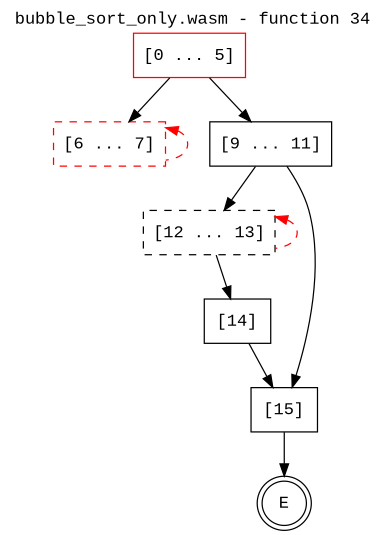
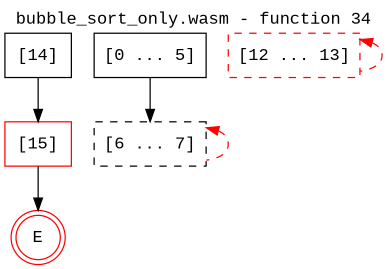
  digraph {
    fontname="Liberation Mono"
    label="bubble_sort_only.wasm - function 34"
    labelfontcolor=black
    labelfontname=Helvetica
    labelfontsize=16
    labelloc=t
    node [fontname="Liberation Mono" shape=box color=black style=solid]
    edge [fontname="Liberation Mono"]
-   E [shape=doublecircle color="" style=""]
-   n2 [color=red label="[0 ... 5]"]
-   n3 [color=red label="[6 ... 7]" style=dashed]
-   n4 [label="[9 ... 11]"]
-   n5 [label="[12 ... 13]" style=dashed]
-   n6 [label="[15]"]
+   E [shape=doublecircle color=red style=""]
+   n2 [label="[0 ... 5]"]
+   n3 [label="[6 ... 7]" style=dashed]
+   n5 [color=red label="[12 ... 13]" style=dashed]
+   n6 [color=red label="[15]"]
    n7 [label="[14]"]
    n2 -> n3
-   n2 -> n4
    n3 -> n3 [color=red dir=back style=dashed]
-   n4 -> n5
-   n4 -> n6
    n5 -> n5 [color=red dir=back style=dashed]
-   n5 -> n7
    n6 -> E
    n7 -> n6
  }
